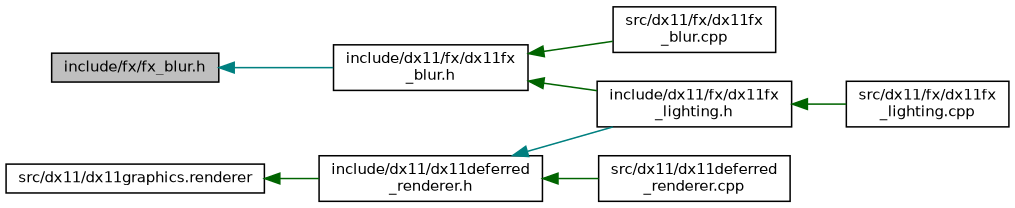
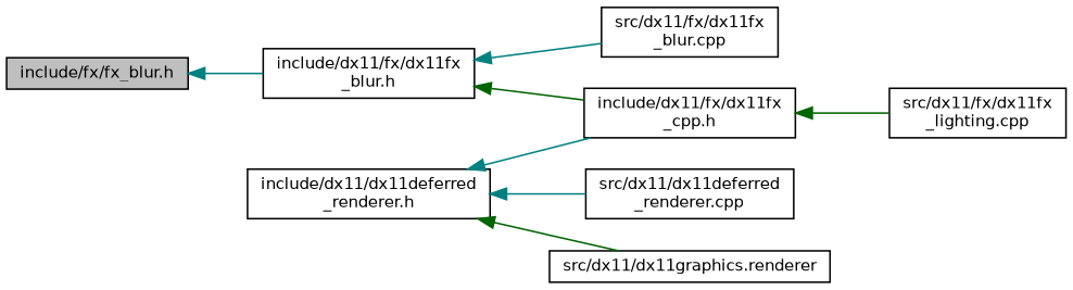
  digraph {
    rankdir=LR
    node [color=black fillcolor=white fontname=Helvetica fontsize=10 shape=record style=filled]
    edge [color=darkgreen dir=back fontname=Helvetica fontsize=10 labelfontname=Helvetica labelfontsize=10 style=solid]
    n1 [fillcolor=grey75 fontcolor=black height=0.2 label="include/fx/fx_blur.h" width=0.4]
    n2 [height=0.2 label="include/dx11/fx/dx11fx\l_blur.h" width=0.4]
-   n3 [height=0.2 label="include/dx11/fx/dx11fx\l_lighting.h" width=0.4]
+   n3 [height=0.2 label="include/dx11/fx/dx11fx\l_cpp.h" width=0.4]
    n4 [height=0.2 label="src/dx11/fx/dx11fx\l_blur.cpp" width=0.4]
    n5 [height=0.2 label="src/dx11/fx/dx11fx\l_lighting.cpp" width=0.4]
    n6 [height=0.2 label="include/dx11/dx11deferred\l_renderer.h" width=0.4]
    n7 [height=0.2 label="src/dx11/dx11deferred\l_renderer.cpp" width=0.4]
    n8 [height=0.2 label="src/dx11/dx11graphics.renderer" width=0.4]
    n1 -> n2 [color=teal]
    n2 -> n3
-   n2 -> n4
+   n2 -> n4 [color=teal]
    n3 -> n5
    n6 -> n3 [color=teal]
-   n6 -> n7
-   n8 -> n6
+   n6 -> n7 [color=teal]
+   n6 -> n8
  }
